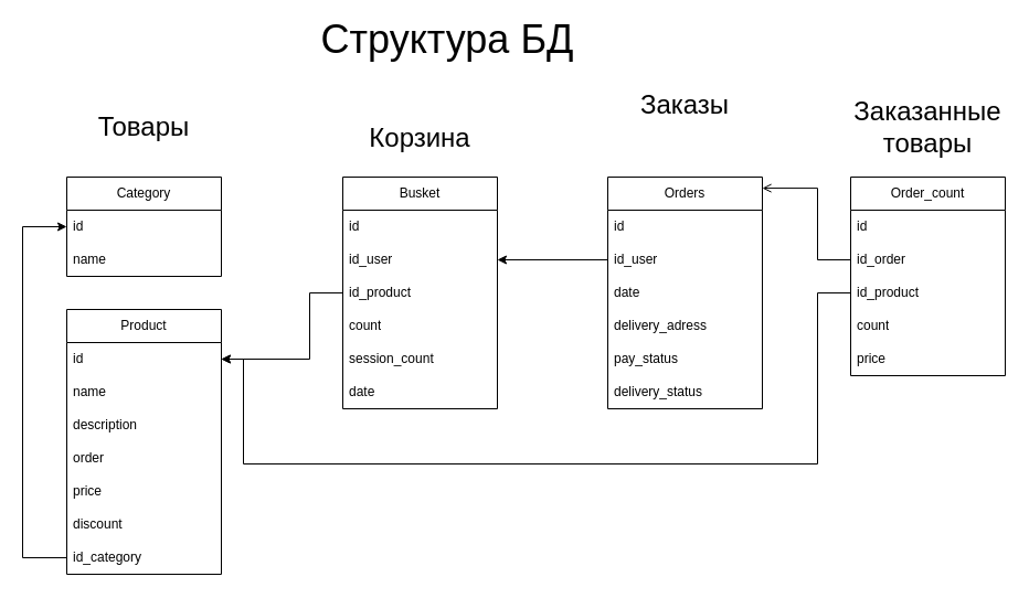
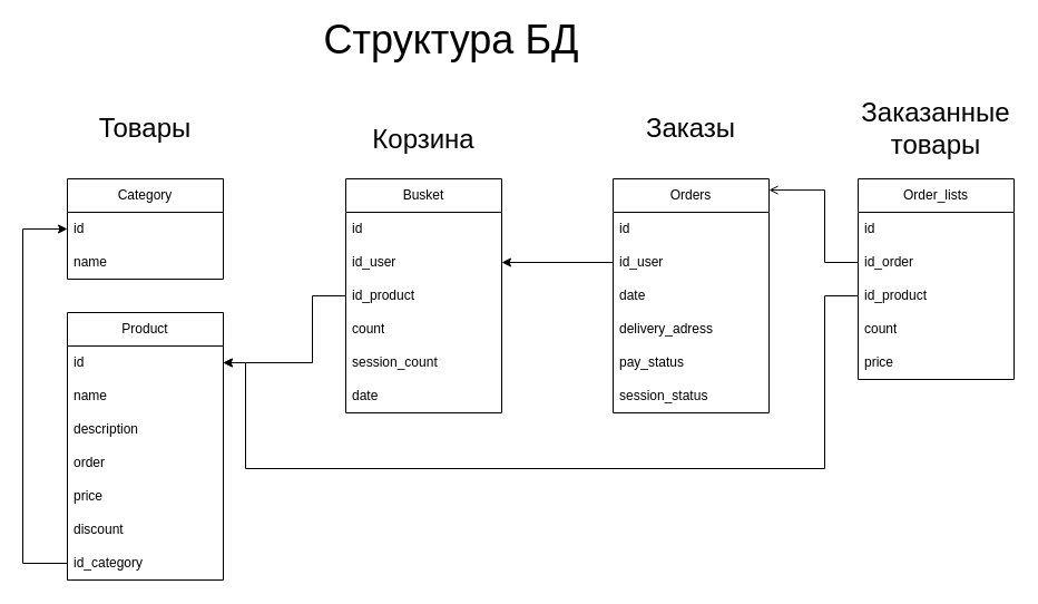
  <mxCell id="0" />
  <mxCell id="1" parent="0" />
  <mxCell id="2" value="Category" style="swimlane;fontStyle=0;childLayout=stackLayout;horizontal=1;startSize=30;horizontalStack=0;resizeParent=1;resizeParentMax=0;resizeLast=0;collapsible=1;marginBottom=0;whiteSpace=wrap;html=1;" parent="1" vertex="1"><mxGeometry x="60" y="160" width="140" height="90" as="geometry" /></mxCell>
  <mxCell id="3" value="id" style="text;strokeColor=none;fillColor=none;align=left;verticalAlign=middle;spacingLeft=4;spacingRight=4;overflow=hidden;points=[[0,0.5],[1,0.5]];portConstraint=eastwest;rotatable=0;whiteSpace=wrap;html=1;" parent="2" vertex="1"><mxGeometry y="30" width="140" height="30" as="geometry" /></mxCell>
  <mxCell id="4" value="name" style="text;strokeColor=none;fillColor=none;align=left;verticalAlign=middle;spacingLeft=4;spacingRight=4;overflow=hidden;points=[[0,0.5],[1,0.5]];portConstraint=eastwest;rotatable=0;whiteSpace=wrap;html=1;" parent="2" vertex="1"><mxGeometry y="60" width="140" height="30" as="geometry" /></mxCell>
  <mxCell id="5" value="&lt;font style=&quot;font-size: 36px;&quot;&gt;Структура БД&lt;/font&gt;" style="text;html=1;strokeColor=none;fillColor=none;align=center;verticalAlign=middle;whiteSpace=wrap;rounded=0;" parent="1" vertex="1"><mxGeometry x="275" y="20" width="260" height="30" as="geometry" /></mxCell>
  <mxCell id="6" value="&lt;span style=&quot;font-size: 24px;&quot;&gt;Товары&lt;/span&gt;" style="text;html=1;strokeColor=none;fillColor=none;align=center;verticalAlign=middle;whiteSpace=wrap;rounded=0;" parent="1" vertex="1"><mxGeometry x="100" y="100" width="60" height="30" as="geometry" /></mxCell>
  <mxCell id="7" value="Product" style="swimlane;fontStyle=0;childLayout=stackLayout;horizontal=1;startSize=30;horizontalStack=0;resizeParent=1;resizeParentMax=0;resizeLast=0;collapsible=1;marginBottom=0;whiteSpace=wrap;html=1;" parent="1" vertex="1"><mxGeometry x="60" y="280" width="140" height="240" as="geometry" /></mxCell>
  <mxCell id="8" value="id" style="text;strokeColor=none;fillColor=none;align=left;verticalAlign=middle;spacingLeft=4;spacingRight=4;overflow=hidden;points=[[0,0.5],[1,0.5]];portConstraint=eastwest;rotatable=0;whiteSpace=wrap;html=1;" parent="7" vertex="1"><mxGeometry y="30" width="140" height="30" as="geometry" /></mxCell>
  <mxCell id="9" value="name" style="text;strokeColor=none;fillColor=none;align=left;verticalAlign=middle;spacingLeft=4;spacingRight=4;overflow=hidden;points=[[0,0.5],[1,0.5]];portConstraint=eastwest;rotatable=0;whiteSpace=wrap;html=1;" parent="7" vertex="1"><mxGeometry y="60" width="140" height="30" as="geometry" /></mxCell>
  <mxCell id="10" value="description" style="text;strokeColor=none;fillColor=none;align=left;verticalAlign=middle;spacingLeft=4;spacingRight=4;overflow=hidden;points=[[0,0.5],[1,0.5]];portConstraint=eastwest;rotatable=0;whiteSpace=wrap;html=1;" parent="7" vertex="1"><mxGeometry y="90" width="140" height="30" as="geometry" /></mxCell>
  <mxCell id="11" value="order" style="text;strokeColor=none;fillColor=none;align=left;verticalAlign=middle;spacingLeft=4;spacingRight=4;overflow=hidden;points=[[0,0.5],[1,0.5]];portConstraint=eastwest;rotatable=0;whiteSpace=wrap;html=1;" parent="7" vertex="1"><mxGeometry y="120" width="140" height="30" as="geometry" /></mxCell>
  <mxCell id="12" value="price" style="text;strokeColor=none;fillColor=none;align=left;verticalAlign=middle;spacingLeft=4;spacingRight=4;overflow=hidden;points=[[0,0.5],[1,0.5]];portConstraint=eastwest;rotatable=0;whiteSpace=wrap;html=1;" parent="7" vertex="1"><mxGeometry y="150" width="140" height="30" as="geometry" /></mxCell>
  <mxCell id="13" value="discount" style="text;strokeColor=none;fillColor=none;align=left;verticalAlign=middle;spacingLeft=4;spacingRight=4;overflow=hidden;points=[[0,0.5],[1,0.5]];portConstraint=eastwest;rotatable=0;whiteSpace=wrap;html=1;" parent="7" vertex="1"><mxGeometry y="180" width="140" height="30" as="geometry" /></mxCell>
  <mxCell id="14" value="id_category" style="text;strokeColor=none;fillColor=none;align=left;verticalAlign=middle;spacingLeft=4;spacingRight=4;overflow=hidden;points=[[0,0.5],[1,0.5]];portConstraint=eastwest;rotatable=0;whiteSpace=wrap;html=1;" parent="7" vertex="1"><mxGeometry y="210" width="140" height="30" as="geometry" /></mxCell>
  <mxCell id="15" style="edgeStyle=orthogonalEdgeStyle;rounded=0;orthogonalLoop=1;jettySize=auto;html=1;entryX=0;entryY=0.5;entryDx=0;entryDy=0;" parent="1" source="14" target="3" edge="1"><mxGeometry relative="1" as="geometry"><mxPoint x="0" y="200" as="targetPoint" /><Array as="points"><mxPoint x="20" y="505" /><mxPoint x="20" y="205" /></Array></mxGeometry></mxCell>
  <mxCell id="16" value="&lt;font style=&quot;font-size: 24px;&quot;&gt;Корзина&lt;/font&gt;" style="text;html=1;strokeColor=none;fillColor=none;align=center;verticalAlign=middle;whiteSpace=wrap;rounded=0;" parent="1" vertex="1"><mxGeometry x="350" y="110" width="60" height="30" as="geometry" /></mxCell>
  <mxCell id="17" value="Busket" style="swimlane;fontStyle=0;childLayout=stackLayout;horizontal=1;startSize=30;horizontalStack=0;resizeParent=1;resizeParentMax=0;resizeLast=0;collapsible=1;marginBottom=0;whiteSpace=wrap;html=1;" parent="1" vertex="1"><mxGeometry x="310" y="160" width="140" height="210" as="geometry" /></mxCell>
  <mxCell id="18" value="id" style="text;strokeColor=none;fillColor=none;align=left;verticalAlign=middle;spacingLeft=4;spacingRight=4;overflow=hidden;points=[[0,0.5],[1,0.5]];portConstraint=eastwest;rotatable=0;whiteSpace=wrap;html=1;" parent="17" vertex="1"><mxGeometry y="30" width="140" height="30" as="geometry" /></mxCell>
  <mxCell id="19" value="id_user" style="text;strokeColor=none;fillColor=none;align=left;verticalAlign=middle;spacingLeft=4;spacingRight=4;overflow=hidden;points=[[0,0.5],[1,0.5]];portConstraint=eastwest;rotatable=0;whiteSpace=wrap;html=1;" parent="17" vertex="1"><mxGeometry y="60" width="140" height="30" as="geometry" /></mxCell>
  <mxCell id="20" value="id_product" style="text;strokeColor=none;fillColor=none;align=left;verticalAlign=middle;spacingLeft=4;spacingRight=4;overflow=hidden;points=[[0,0.5],[1,0.5]];portConstraint=eastwest;rotatable=0;whiteSpace=wrap;html=1;" parent="17" vertex="1"><mxGeometry y="90" width="140" height="30" as="geometry" /></mxCell>
  <mxCell id="21" value="count" style="text;strokeColor=none;fillColor=none;align=left;verticalAlign=middle;spacingLeft=4;spacingRight=4;overflow=hidden;points=[[0,0.5],[1,0.5]];portConstraint=eastwest;rotatable=0;whiteSpace=wrap;html=1;" parent="17" vertex="1"><mxGeometry y="120" width="140" height="30" as="geometry" /></mxCell>
  <mxCell id="22" value="session_count" style="text;strokeColor=none;fillColor=none;align=left;verticalAlign=middle;spacingLeft=4;spacingRight=4;overflow=hidden;points=[[0,0.5],[1,0.5]];portConstraint=eastwest;rotatable=0;whiteSpace=wrap;html=1;" parent="17" vertex="1"><mxGeometry y="150" width="140" height="30" as="geometry" /></mxCell>
  <mxCell id="23" value="date" style="text;strokeColor=none;fillColor=none;align=left;verticalAlign=middle;spacingLeft=4;spacingRight=4;overflow=hidden;points=[[0,0.5],[1,0.5]];portConstraint=eastwest;rotatable=0;whiteSpace=wrap;html=1;" parent="17" vertex="1"><mxGeometry y="180" width="140" height="30" as="geometry" /></mxCell>
  <mxCell id="24" style="edgeStyle=orthogonalEdgeStyle;rounded=0;orthogonalLoop=1;jettySize=auto;html=1;entryX=1;entryY=0.5;entryDx=0;entryDy=0;exitX=0;exitY=0.5;exitDx=0;exitDy=0;" parent="1" source="20" target="8" edge="1"><mxGeometry relative="1" as="geometry"><mxPoint x="510" y="260" as="sourcePoint" /><mxPoint x="200" y="390" as="targetPoint" /><Array as="points"><mxPoint x="280" y="265" /><mxPoint x="280" y="325" /></Array></mxGeometry></mxCell>
- <mxCell id="25" value="&lt;font style=&quot;font-size: 24px;&quot;&gt;Заказы&lt;/font&gt;" style="text;html=1;strokeColor=none;fillColor=none;align=center;verticalAlign=middle;whiteSpace=wrap;rounded=0;" parent="1" vertex="1"><mxGeometry x="590" y="80" width="60" height="30" as="geometry" /></mxCell>
+ <mxCell id="25" value="&lt;font style=&quot;font-size: 24px;&quot;&gt;Заказы&lt;/font&gt;" style="text;html=1;strokeColor=none;fillColor=none;align=center;verticalAlign=middle;whiteSpace=wrap;rounded=0;" parent="1" vertex="1"><mxGeometry x="590" y="100" width="60" height="30" as="geometry" /></mxCell>
  <mxCell id="26" value="Orders" style="swimlane;fontStyle=0;childLayout=stackLayout;horizontal=1;startSize=30;horizontalStack=0;resizeParent=1;resizeParentMax=0;resizeLast=0;collapsible=1;marginBottom=0;whiteSpace=wrap;html=1;" parent="1" vertex="1"><mxGeometry x="550" y="160" width="140" height="210" as="geometry" /></mxCell>
  <mxCell id="27" value="id" style="text;strokeColor=none;fillColor=none;align=left;verticalAlign=middle;spacingLeft=4;spacingRight=4;overflow=hidden;points=[[0,0.5],[1,0.5]];portConstraint=eastwest;rotatable=0;whiteSpace=wrap;html=1;" parent="26" vertex="1"><mxGeometry y="30" width="140" height="30" as="geometry" /></mxCell>
  <mxCell id="28" value="id_user" style="text;strokeColor=none;fillColor=none;align=left;verticalAlign=middle;spacingLeft=4;spacingRight=4;overflow=hidden;points=[[0,0.5],[1,0.5]];portConstraint=eastwest;rotatable=0;whiteSpace=wrap;html=1;" parent="26" vertex="1"><mxGeometry y="60" width="140" height="30" as="geometry" /></mxCell>
  <mxCell id="29" value="date" style="text;strokeColor=none;fillColor=none;align=left;verticalAlign=middle;spacingLeft=4;spacingRight=4;overflow=hidden;points=[[0,0.5],[1,0.5]];portConstraint=eastwest;rotatable=0;whiteSpace=wrap;html=1;" parent="26" vertex="1"><mxGeometry y="90" width="140" height="30" as="geometry" /></mxCell>
  <mxCell id="30" value="delivery_adress" style="text;strokeColor=none;fillColor=none;align=left;verticalAlign=middle;spacingLeft=4;spacingRight=4;overflow=hidden;points=[[0,0.5],[1,0.5]];portConstraint=eastwest;rotatable=0;whiteSpace=wrap;html=1;" parent="26" vertex="1"><mxGeometry y="120" width="140" height="30" as="geometry" /></mxCell>
  <mxCell id="31" value="pay_status" style="text;strokeColor=none;fillColor=none;align=left;verticalAlign=middle;spacingLeft=4;spacingRight=4;overflow=hidden;points=[[0,0.5],[1,0.5]];portConstraint=eastwest;rotatable=0;whiteSpace=wrap;html=1;" parent="26" vertex="1"><mxGeometry y="150" width="140" height="30" as="geometry" /></mxCell>
- <mxCell id="32" value="delivery_status" style="text;strokeColor=none;fillColor=none;align=left;verticalAlign=middle;spacingLeft=4;spacingRight=4;overflow=hidden;points=[[0,0.5],[1,0.5]];portConstraint=eastwest;rotatable=0;whiteSpace=wrap;html=1;" parent="26" vertex="1"><mxGeometry y="180" width="140" height="30" as="geometry" /></mxCell>
+ <mxCell id="32" value="session_status" style="text;strokeColor=none;fillColor=none;align=left;verticalAlign=middle;spacingLeft=4;spacingRight=4;overflow=hidden;points=[[0,0.5],[1,0.5]];portConstraint=eastwest;rotatable=0;whiteSpace=wrap;html=1;" parent="26" vertex="1"><mxGeometry y="180" width="140" height="30" as="geometry" /></mxCell>
  <mxCell id="33" style="edgeStyle=orthogonalEdgeStyle;rounded=0;orthogonalLoop=1;jettySize=auto;html=1;entryX=1;entryY=0.5;entryDx=0;entryDy=0;" parent="1" source="28" target="19" edge="1"><mxGeometry relative="1" as="geometry" /></mxCell>
- <mxCell id="34" value="Order_count" style="swimlane;fontStyle=0;childLayout=stackLayout;horizontal=1;startSize=30;horizontalStack=0;resizeParent=1;resizeParentMax=0;resizeLast=0;collapsible=1;marginBottom=0;whiteSpace=wrap;html=1;" parent="1" vertex="1"><mxGeometry x="770" y="160" width="140" height="180" as="geometry" /></mxCell>
+ <mxCell id="34" value="Order_lists" style="swimlane;fontStyle=0;childLayout=stackLayout;horizontal=1;startSize=30;horizontalStack=0;resizeParent=1;resizeParentMax=0;resizeLast=0;collapsible=1;marginBottom=0;whiteSpace=wrap;html=1;" parent="1" vertex="1"><mxGeometry x="770" y="160" width="140" height="180" as="geometry" /></mxCell>
  <mxCell id="35" value="id" style="text;strokeColor=none;fillColor=none;align=left;verticalAlign=middle;spacingLeft=4;spacingRight=4;overflow=hidden;points=[[0,0.5],[1,0.5]];portConstraint=eastwest;rotatable=0;whiteSpace=wrap;html=1;" parent="34" vertex="1"><mxGeometry y="30" width="140" height="30" as="geometry" /></mxCell>
  <mxCell id="36" value="id_order" style="text;strokeColor=none;fillColor=none;align=left;verticalAlign=middle;spacingLeft=4;spacingRight=4;overflow=hidden;points=[[0,0.5],[1,0.5]];portConstraint=eastwest;rotatable=0;whiteSpace=wrap;html=1;" parent="34" vertex="1"><mxGeometry y="60" width="140" height="30" as="geometry" /></mxCell>
  <mxCell id="37" value="id_product" style="text;strokeColor=none;fillColor=none;align=left;verticalAlign=middle;spacingLeft=4;spacingRight=4;overflow=hidden;points=[[0,0.5],[1,0.5]];portConstraint=eastwest;rotatable=0;whiteSpace=wrap;html=1;" parent="34" vertex="1"><mxGeometry y="90" width="140" height="30" as="geometry" /></mxCell>
  <mxCell id="38" value="count" style="text;strokeColor=none;fillColor=none;align=left;verticalAlign=middle;spacingLeft=4;spacingRight=4;overflow=hidden;points=[[0,0.5],[1,0.5]];portConstraint=eastwest;rotatable=0;whiteSpace=wrap;html=1;" parent="34" vertex="1"><mxGeometry y="120" width="140" height="30" as="geometry" /></mxCell>
  <mxCell id="39" value="price" style="text;strokeColor=none;fillColor=none;align=left;verticalAlign=middle;spacingLeft=4;spacingRight=4;overflow=hidden;points=[[0,0.5],[1,0.5]];portConstraint=eastwest;rotatable=0;whiteSpace=wrap;html=1;" parent="34" vertex="1"><mxGeometry y="150" width="140" height="30" as="geometry" /></mxCell>
  <mxCell id="40" value="&lt;font style=&quot;font-size: 24px;&quot;&gt;Заказанные товары&lt;/font&gt;" style="text;html=1;strokeColor=none;fillColor=none;align=center;verticalAlign=middle;whiteSpace=wrap;rounded=0;" parent="1" vertex="1"><mxGeometry x="810" y="100" width="60" height="30" as="geometry" /></mxCell>
  <mxCell id="41" style="edgeStyle=orthogonalEdgeStyle;rounded=0;orthogonalLoop=1;jettySize=auto;html=1;entryX=1;entryY=0.048;entryDx=0;entryDy=0;entryPerimeter=0;endArrow=open;" parent="1" source="36" target="26" edge="1"><mxGeometry relative="1" as="geometry"><Array as="points"><mxPoint x="740" y="235" /><mxPoint x="740" y="170" /></Array></mxGeometry></mxCell>
  <mxCell id="42" style="edgeStyle=orthogonalEdgeStyle;rounded=0;orthogonalLoop=1;jettySize=auto;html=1;entryX=1;entryY=0.5;entryDx=0;entryDy=0;" parent="1" source="37" target="8" edge="1"><mxGeometry relative="1" as="geometry"><Array as="points"><mxPoint x="740" y="265" /><mxPoint x="740" y="420" /><mxPoint x="220" y="420" /><mxPoint x="220" y="325" /></Array></mxGeometry></mxCell>
